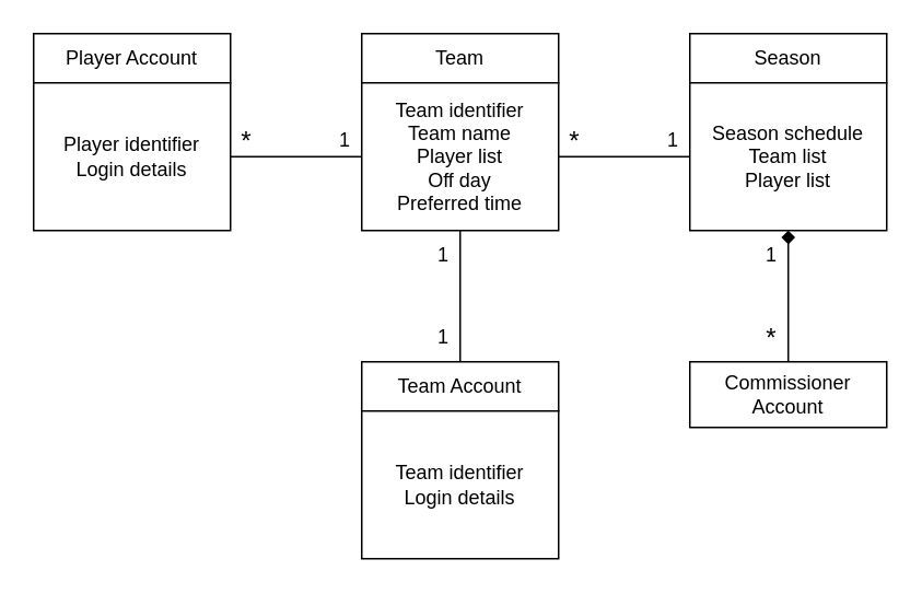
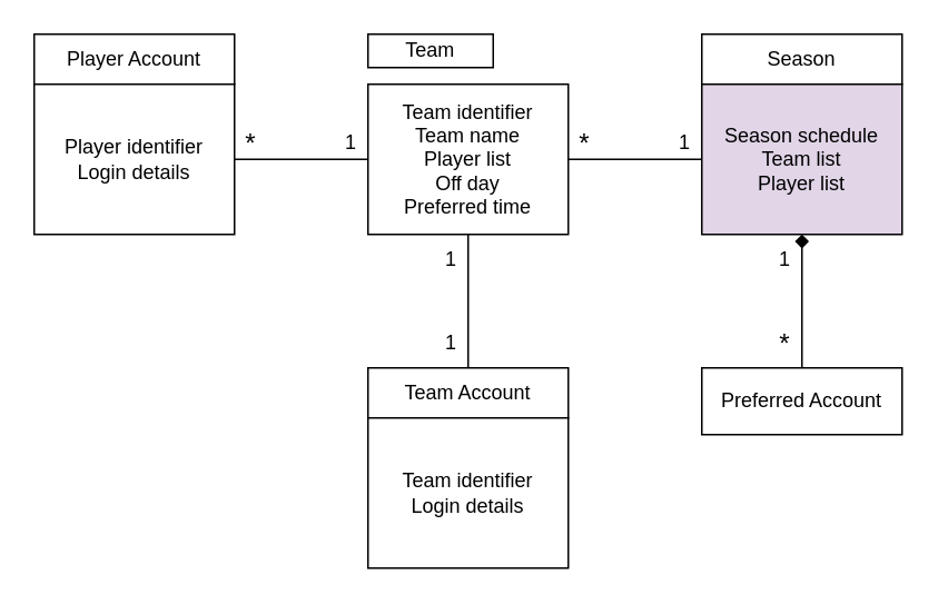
  <mxCell id="0" />
  <mxCell id="1" parent="0" />
  <mxCell id="2" value="Player Account" style="rounded=0;whiteSpace=wrap;html=1;" vertex="1" parent="1"><mxGeometry x="20" y="20" width="120" height="30" as="geometry" /></mxCell>
- <mxCell id="3" value="Team" style="rounded=0;whiteSpace=wrap;html=1;" vertex="1" parent="1"><mxGeometry x="220" y="20" width="120" height="30" as="geometry" /></mxCell>
+ <mxCell id="3" value="Team" style="rounded=0;whiteSpace=wrap;html=1;" vertex="1" parent="1"><mxGeometry x="220" y="20" width="75" height="20" as="geometry" /></mxCell>
  <mxCell id="4" value="&lt;div&gt;Team identifier&lt;/div&gt;&lt;div&gt;Team name&lt;br&gt;&lt;/div&gt;&lt;div&gt;Player list&lt;/div&gt;&lt;div&gt;Off day&lt;/div&gt;&lt;div&gt;Preferred time&lt;br&gt;&lt;/div&gt;" style="rounded=0;whiteSpace=wrap;html=1;" vertex="1" parent="1"><mxGeometry x="220" y="50" width="120" height="90" as="geometry" /></mxCell>
  <mxCell id="5" value="&lt;div&gt;Player identifier&lt;br&gt;&lt;/div&gt;Login details" style="rounded=0;whiteSpace=wrap;html=1;" vertex="1" parent="1"><mxGeometry x="20" y="50" width="120" height="90" as="geometry" /></mxCell>
  <mxCell id="6" value="Team Account" style="rounded=0;whiteSpace=wrap;html=1;" vertex="1" parent="1"><mxGeometry x="220" y="220" width="120" height="30" as="geometry" /></mxCell>
  <mxCell id="7" value="&lt;div&gt;Team identifier&lt;/div&gt;&lt;div&gt;Login details&lt;br&gt;&lt;/div&gt;" style="rounded=0;whiteSpace=wrap;html=1;" vertex="1" parent="1"><mxGeometry x="220" y="250" width="120" height="90" as="geometry" /></mxCell>
- <mxCell id="8" value="Commissioner Account" style="rounded=0;whiteSpace=wrap;html=1;" vertex="1" parent="1"><mxGeometry x="420" y="220" width="120" height="40" as="geometry" /></mxCell>
+ <mxCell id="8" value="Preferred Account" style="rounded=0;whiteSpace=wrap;html=1;" vertex="1" parent="1"><mxGeometry x="420" y="220" width="120" height="40" as="geometry" /></mxCell>
  <mxCell id="9" value="Season" style="rounded=0;whiteSpace=wrap;html=1;" vertex="1" parent="1"><mxGeometry x="420" y="20" width="120" height="30" as="geometry" /></mxCell>
- <mxCell id="10" value="&lt;div&gt;Season schedule&lt;br&gt;&lt;/div&gt;&lt;div&gt;Team list&lt;br&gt;&lt;/div&gt;&lt;div&gt;Player list&lt;/div&gt;" style="rounded=0;whiteSpace=wrap;html=1;" vertex="1" parent="1"><mxGeometry x="420" y="50" width="120" height="90" as="geometry" /></mxCell>
+ <mxCell id="10" value="&lt;div&gt;Season schedule&lt;br&gt;&lt;/div&gt;&lt;div&gt;Team list&lt;br&gt;&lt;/div&gt;&lt;div&gt;Player list&lt;/div&gt;" style="rounded=0;whiteSpace=wrap;html=1;fillColor=#e1d5e7;" vertex="1" parent="1"><mxGeometry x="420" y="50" width="120" height="90" as="geometry" /></mxCell>
  <mxCell id="11" value="" style="endArrow=none;html=1;rounded=0;entryX=1;entryY=0.5;entryDx=0;entryDy=0;exitX=0;exitY=0.5;exitDx=0;exitDy=0;" edge="1" parent="1" source="10" target="4"><mxGeometry width="50" height="50" relative="1" as="geometry"><mxPoint x="260" y="310" as="sourcePoint" /><mxPoint x="310" y="260" as="targetPoint" /></mxGeometry></mxCell>
  <mxCell id="12" value="&lt;div&gt;&lt;font style=&quot;font-size: 16px;&quot;&gt;*&lt;/font&gt;&lt;/div&gt;" style="text;html=1;align=center;verticalAlign=middle;whiteSpace=wrap;rounded=0;" vertex="1" parent="1"><mxGeometry x="320" y="70" width="60" height="30" as="geometry" /></mxCell>
  <mxCell id="13" value="1" style="text;html=1;align=center;verticalAlign=middle;whiteSpace=wrap;rounded=0;" vertex="1" parent="1"><mxGeometry x="380" y="70" width="60" height="30" as="geometry" /></mxCell>
  <mxCell id="14" value="" style="endArrow=none;html=1;rounded=0;entryX=0.5;entryY=1;entryDx=0;entryDy=0;exitX=0.5;exitY=0;exitDx=0;exitDy=0;" edge="1" parent="1" source="6" target="4"><mxGeometry width="50" height="50" relative="1" as="geometry"><mxPoint x="310" y="220" as="sourcePoint" /><mxPoint x="360" y="170" as="targetPoint" /></mxGeometry></mxCell>
  <mxCell id="15" value="&lt;div&gt;&lt;font style=&quot;font-size: 16px;&quot;&gt;*&lt;/font&gt;&lt;/div&gt;" style="text;html=1;align=center;verticalAlign=middle;whiteSpace=wrap;rounded=0;" vertex="1" parent="1"><mxGeometry x="440" y="190" width="60" height="30" as="geometry" /></mxCell>
  <mxCell id="16" value="" style="endArrow=diamond;html=1;rounded=0;entryX=0.5;entryY=1;entryDx=0;entryDy=0;exitX=0.5;exitY=0;exitDx=0;exitDy=0;" edge="1" parent="1" source="8" target="10"><mxGeometry width="50" height="50" relative="1" as="geometry"><mxPoint x="290" y="230" as="sourcePoint" /><mxPoint x="290" y="150" as="targetPoint" /></mxGeometry></mxCell>
  <mxCell id="17" value="&lt;div&gt;1&lt;/div&gt;" style="text;html=1;align=center;verticalAlign=middle;whiteSpace=wrap;rounded=0;" vertex="1" parent="1"><mxGeometry x="440" y="140" width="60" height="30" as="geometry" /></mxCell>
  <mxCell id="18" value="&lt;div&gt;1&lt;/div&gt;" style="text;html=1;align=center;verticalAlign=middle;whiteSpace=wrap;rounded=0;" vertex="1" parent="1"><mxGeometry x="240" y="190" width="60" height="30" as="geometry" /></mxCell>
  <mxCell id="19" value="&lt;div&gt;1&lt;/div&gt;" style="text;html=1;align=center;verticalAlign=middle;whiteSpace=wrap;rounded=0;" vertex="1" parent="1"><mxGeometry x="240" y="140" width="60" height="30" as="geometry" /></mxCell>
  <mxCell id="20" value="" style="endArrow=none;html=1;rounded=0;exitX=1;exitY=0.5;exitDx=0;exitDy=0;entryX=0;entryY=0.5;entryDx=0;entryDy=0;" edge="1" parent="1" source="5" target="4"><mxGeometry width="50" height="50" relative="1" as="geometry"><mxPoint x="180" y="220" as="sourcePoint" /><mxPoint x="230" y="170" as="targetPoint" /></mxGeometry></mxCell>
  <mxCell id="21" value="&lt;div&gt;&lt;font style=&quot;font-size: 16px;&quot;&gt;*&lt;/font&gt;&lt;/div&gt;" style="text;html=1;align=center;verticalAlign=middle;whiteSpace=wrap;rounded=0;" vertex="1" parent="1"><mxGeometry x="120" y="70" width="60" height="30" as="geometry" /></mxCell>
  <mxCell id="22" value="1" style="text;html=1;align=center;verticalAlign=middle;whiteSpace=wrap;rounded=0;" vertex="1" parent="1"><mxGeometry x="180" y="70" width="60" height="30" as="geometry" /></mxCell>
